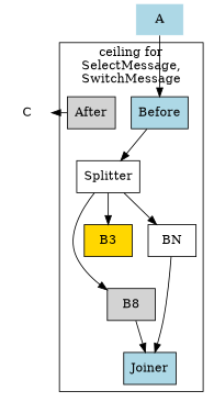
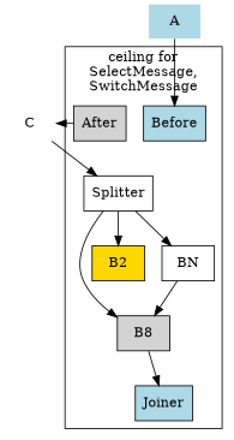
  digraph {
    node [fillcolor=lightblue shape=box style=filled]
    Before
    Splitter [fillcolor=white]
    n3 [fillcolor=lightgrey label=B8]
-   B2 [fillcolor=gold label=B3]
+   B2 [fillcolor=gold]
    BN [fillcolor=white]
    Joiner
    After [fillcolor=lightgrey]
    C [color=white fillcolor=white]
    A [color=white]
    subgraph cluster_1 {
      label="ceiling for\nSelectMessage,\nSwitchMessage"
      Before
      Splitter
      n3
      B2
      BN
      Joiner
      After
    }
-   Before -> Splitter
+   C -> Splitter
    Splitter -> n3
    Splitter -> B2
    Splitter -> BN
    n3 -> Joiner
-   BN -> Joiner
+   BN -> n3
    After -> C
    A -> Before
  }
